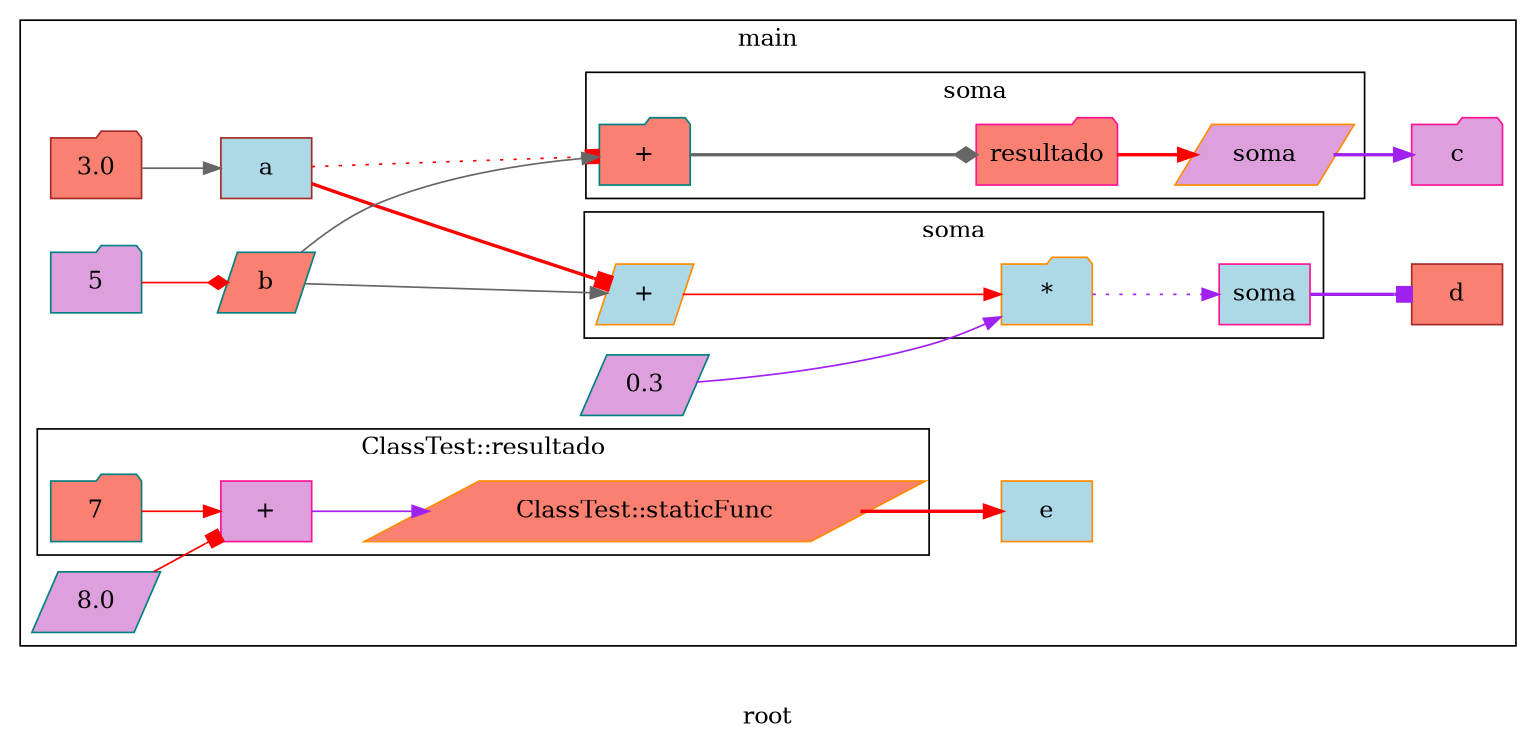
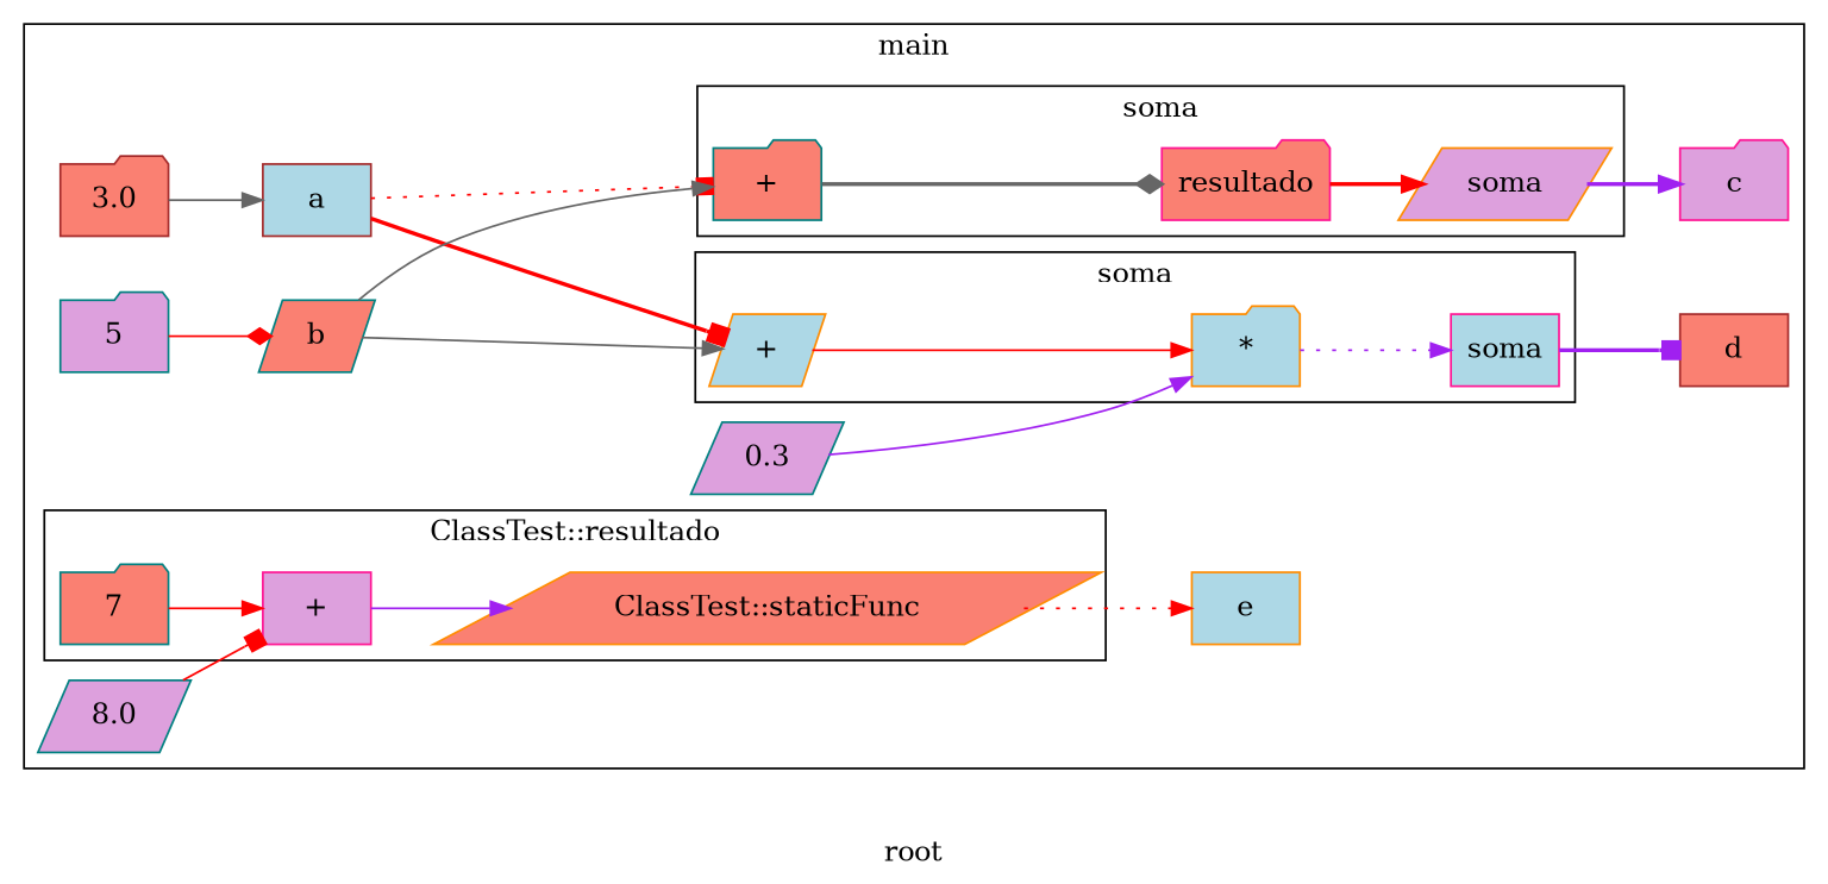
  digraph {
    label=root
    rankdir=LR
    node [color=teal fillcolor=salmon shape=folder style=filled]
    edge [arrowhead=normal color=red style=solid]
    n1 [label="+" startinglines=5]
    n2 [color=deeppink label=resultado startingline=5]
    n3 [color=darkorange fillcolor=plum label=soma shape=parallelogram startinglines=6]
    n4 [color=darkorange fillcolor=lightblue label="+" shape=parallelogram startinglines=11]
    n5 [color=darkorange fillcolor=lightblue label="*" startinglines=11]
    n6 [color=deeppink fillcolor=lightblue label=soma shape=box startinglines=11]
    n7 [label=7 startinglines=18]
    n8 [color=deeppink fillcolor=plum label="+" shape=box startinglines=18]
    n9 [color=darkorange label="ClassTest::staticFunc" shape=parallelogram startinglines=18]
    n10 [color=brown label=3.0 startinglines=25]
    n11 [color=brown fillcolor=lightblue label=a shape=box startingline=25]
    n12 [fillcolor=plum label=5 startinglines=26]
    n13 [label=b shape=parallelogram startingline=26]
    n14 [color=deeppink fillcolor=plum label=c startingline=6]
    n15 [fillcolor=plum label=0.3 shape=parallelogram startinglines=29]
    n16 [color=brown label=d shape=box startingline=11]
    n17 [fillcolor=plum label=8.0 shape=parallelogram startinglines=31]
    n18 [color=darkorange fillcolor=lightblue label=e shape=box startingline=18]
    subgraph cluster_1 {
      label=main
      parent=G
      startinglines="16_22_22"
      n10
      n11
      n12
      n13
      n14
      n15
      n16
      n17
      n18
      subgraph cluster_2 {
        label=soma
        parent=cluster_1
        startinglines="25_26_27"
        n1
        n2
        n3
      }
      subgraph cluster_3 {
        label=soma
        parent=cluster_1
        startinglines="5_6_29"
        n4
        n5
        n6
      }
      subgraph cluster_4 {
        label="ClassTest::resultado"
        parent=cluster_1
        startinglines="29_11_31"
        n7
        n8
        n9
      }
    }
    n1 -> n2 [arrowhead=diamond color=gray40 style=bold]
    n2 -> n3 [style=bold]
    n3 -> n14 [color=purple style=bold]
    n4 -> n5
    n5 -> n6 [color=purple style=dotted]
    n6 -> n16 [arrowhead=box color=purple style=bold]
    n7 -> n8
    n8 -> n9 [color=purple]
-   n9 -> n18 [style=bold]
+   n9 -> n18 [style=dotted]
    n10 -> n11 [color=gray40]
    n11 -> n1 [arrowhead=box style=dotted]
    n11 -> n4 [arrowhead=box style=bold]
    n12 -> n13 [arrowhead=diamond]
    n13 -> n1 [color=gray40]
    n13 -> n4 [color=gray40]
    n15 -> n5 [color=purple]
    n17 -> n8 [arrowhead=box]
  }
